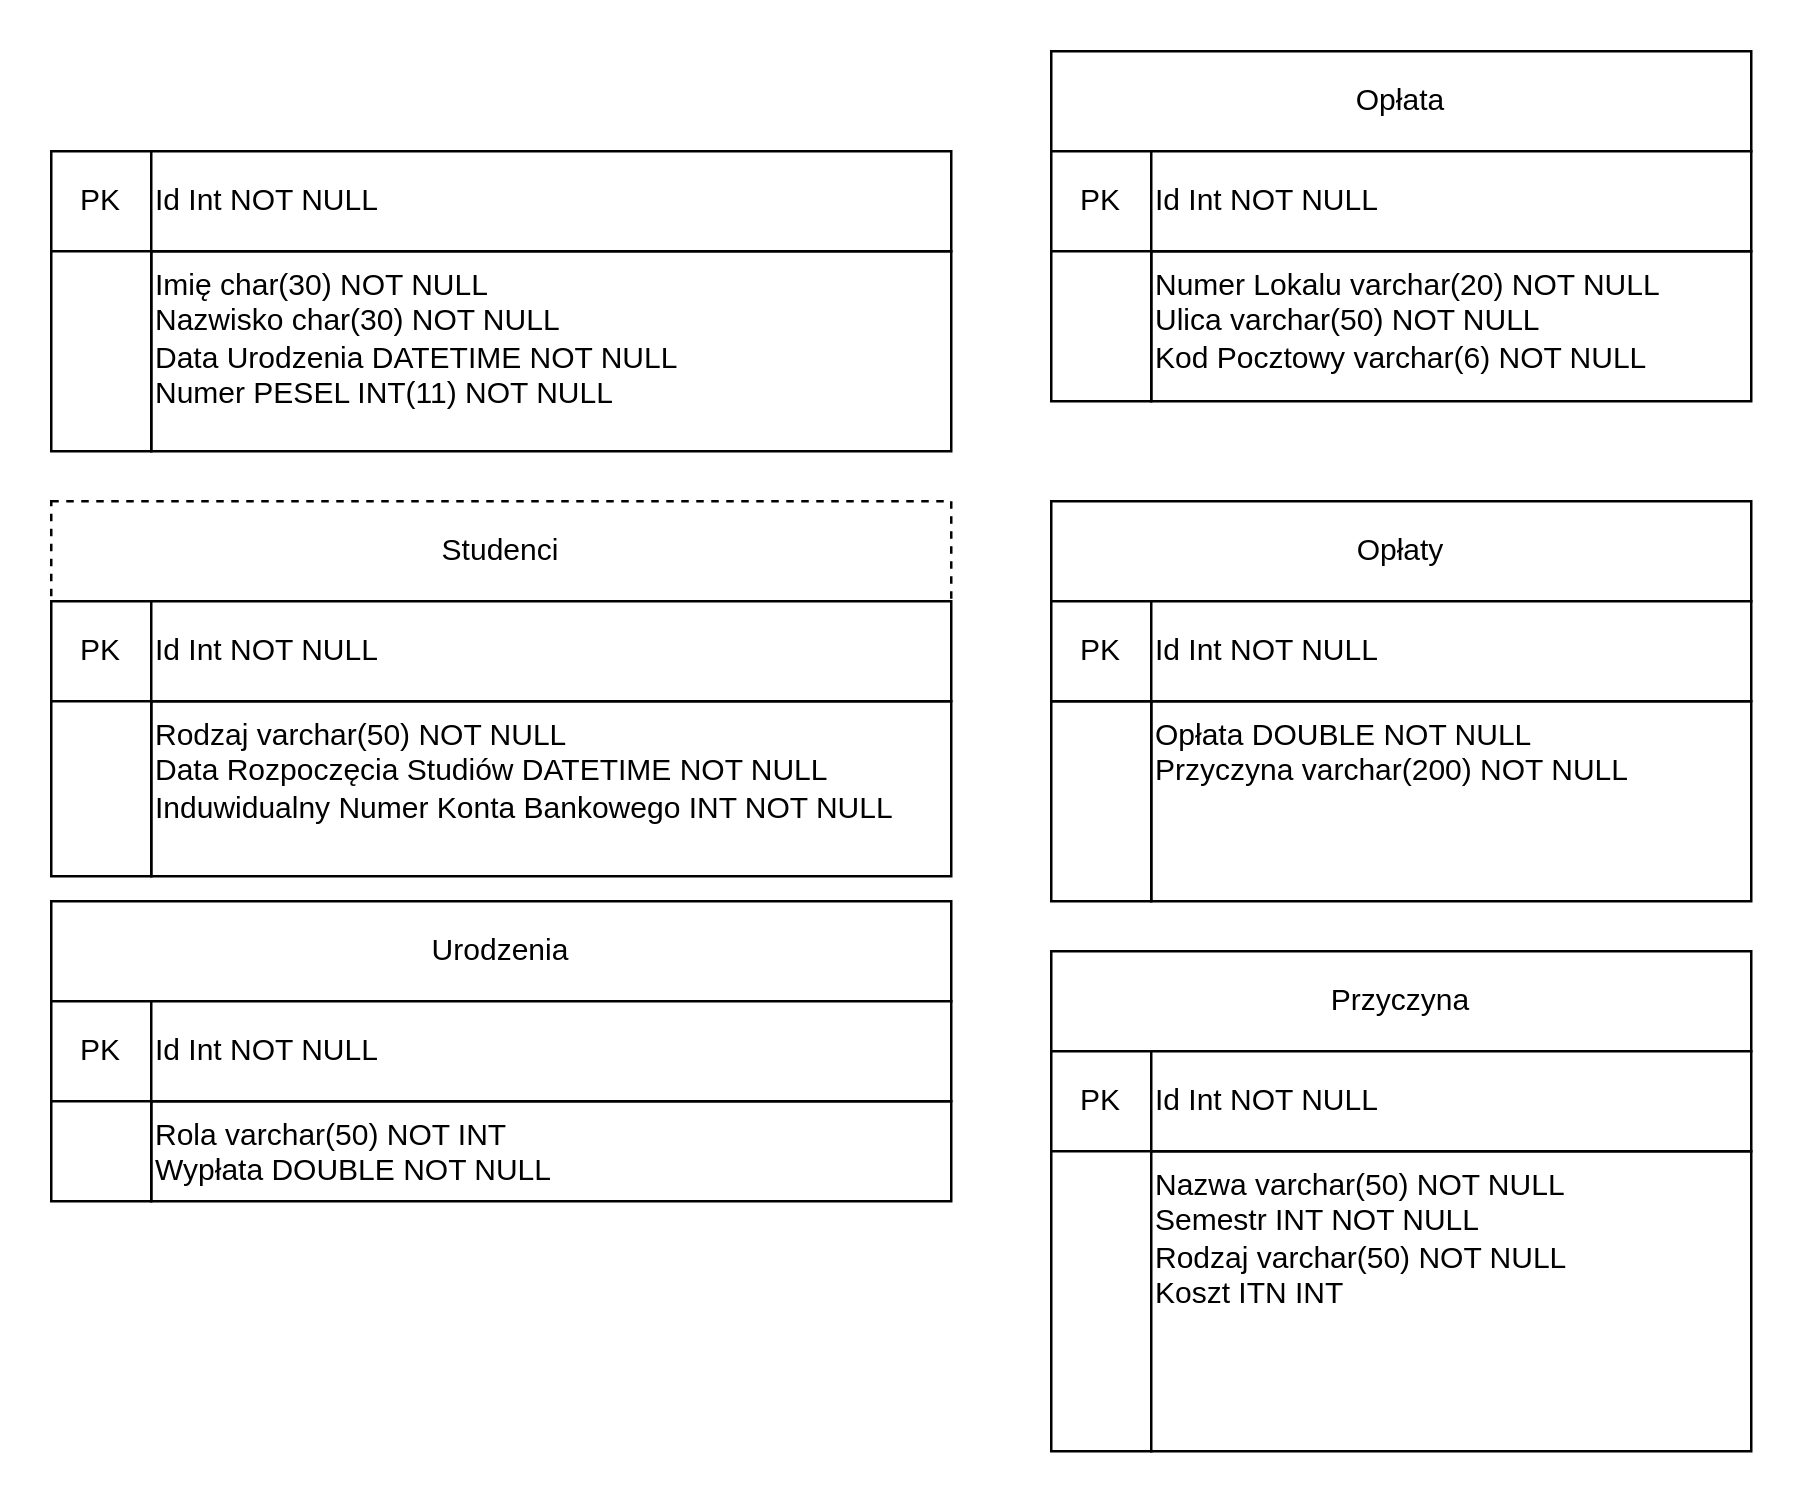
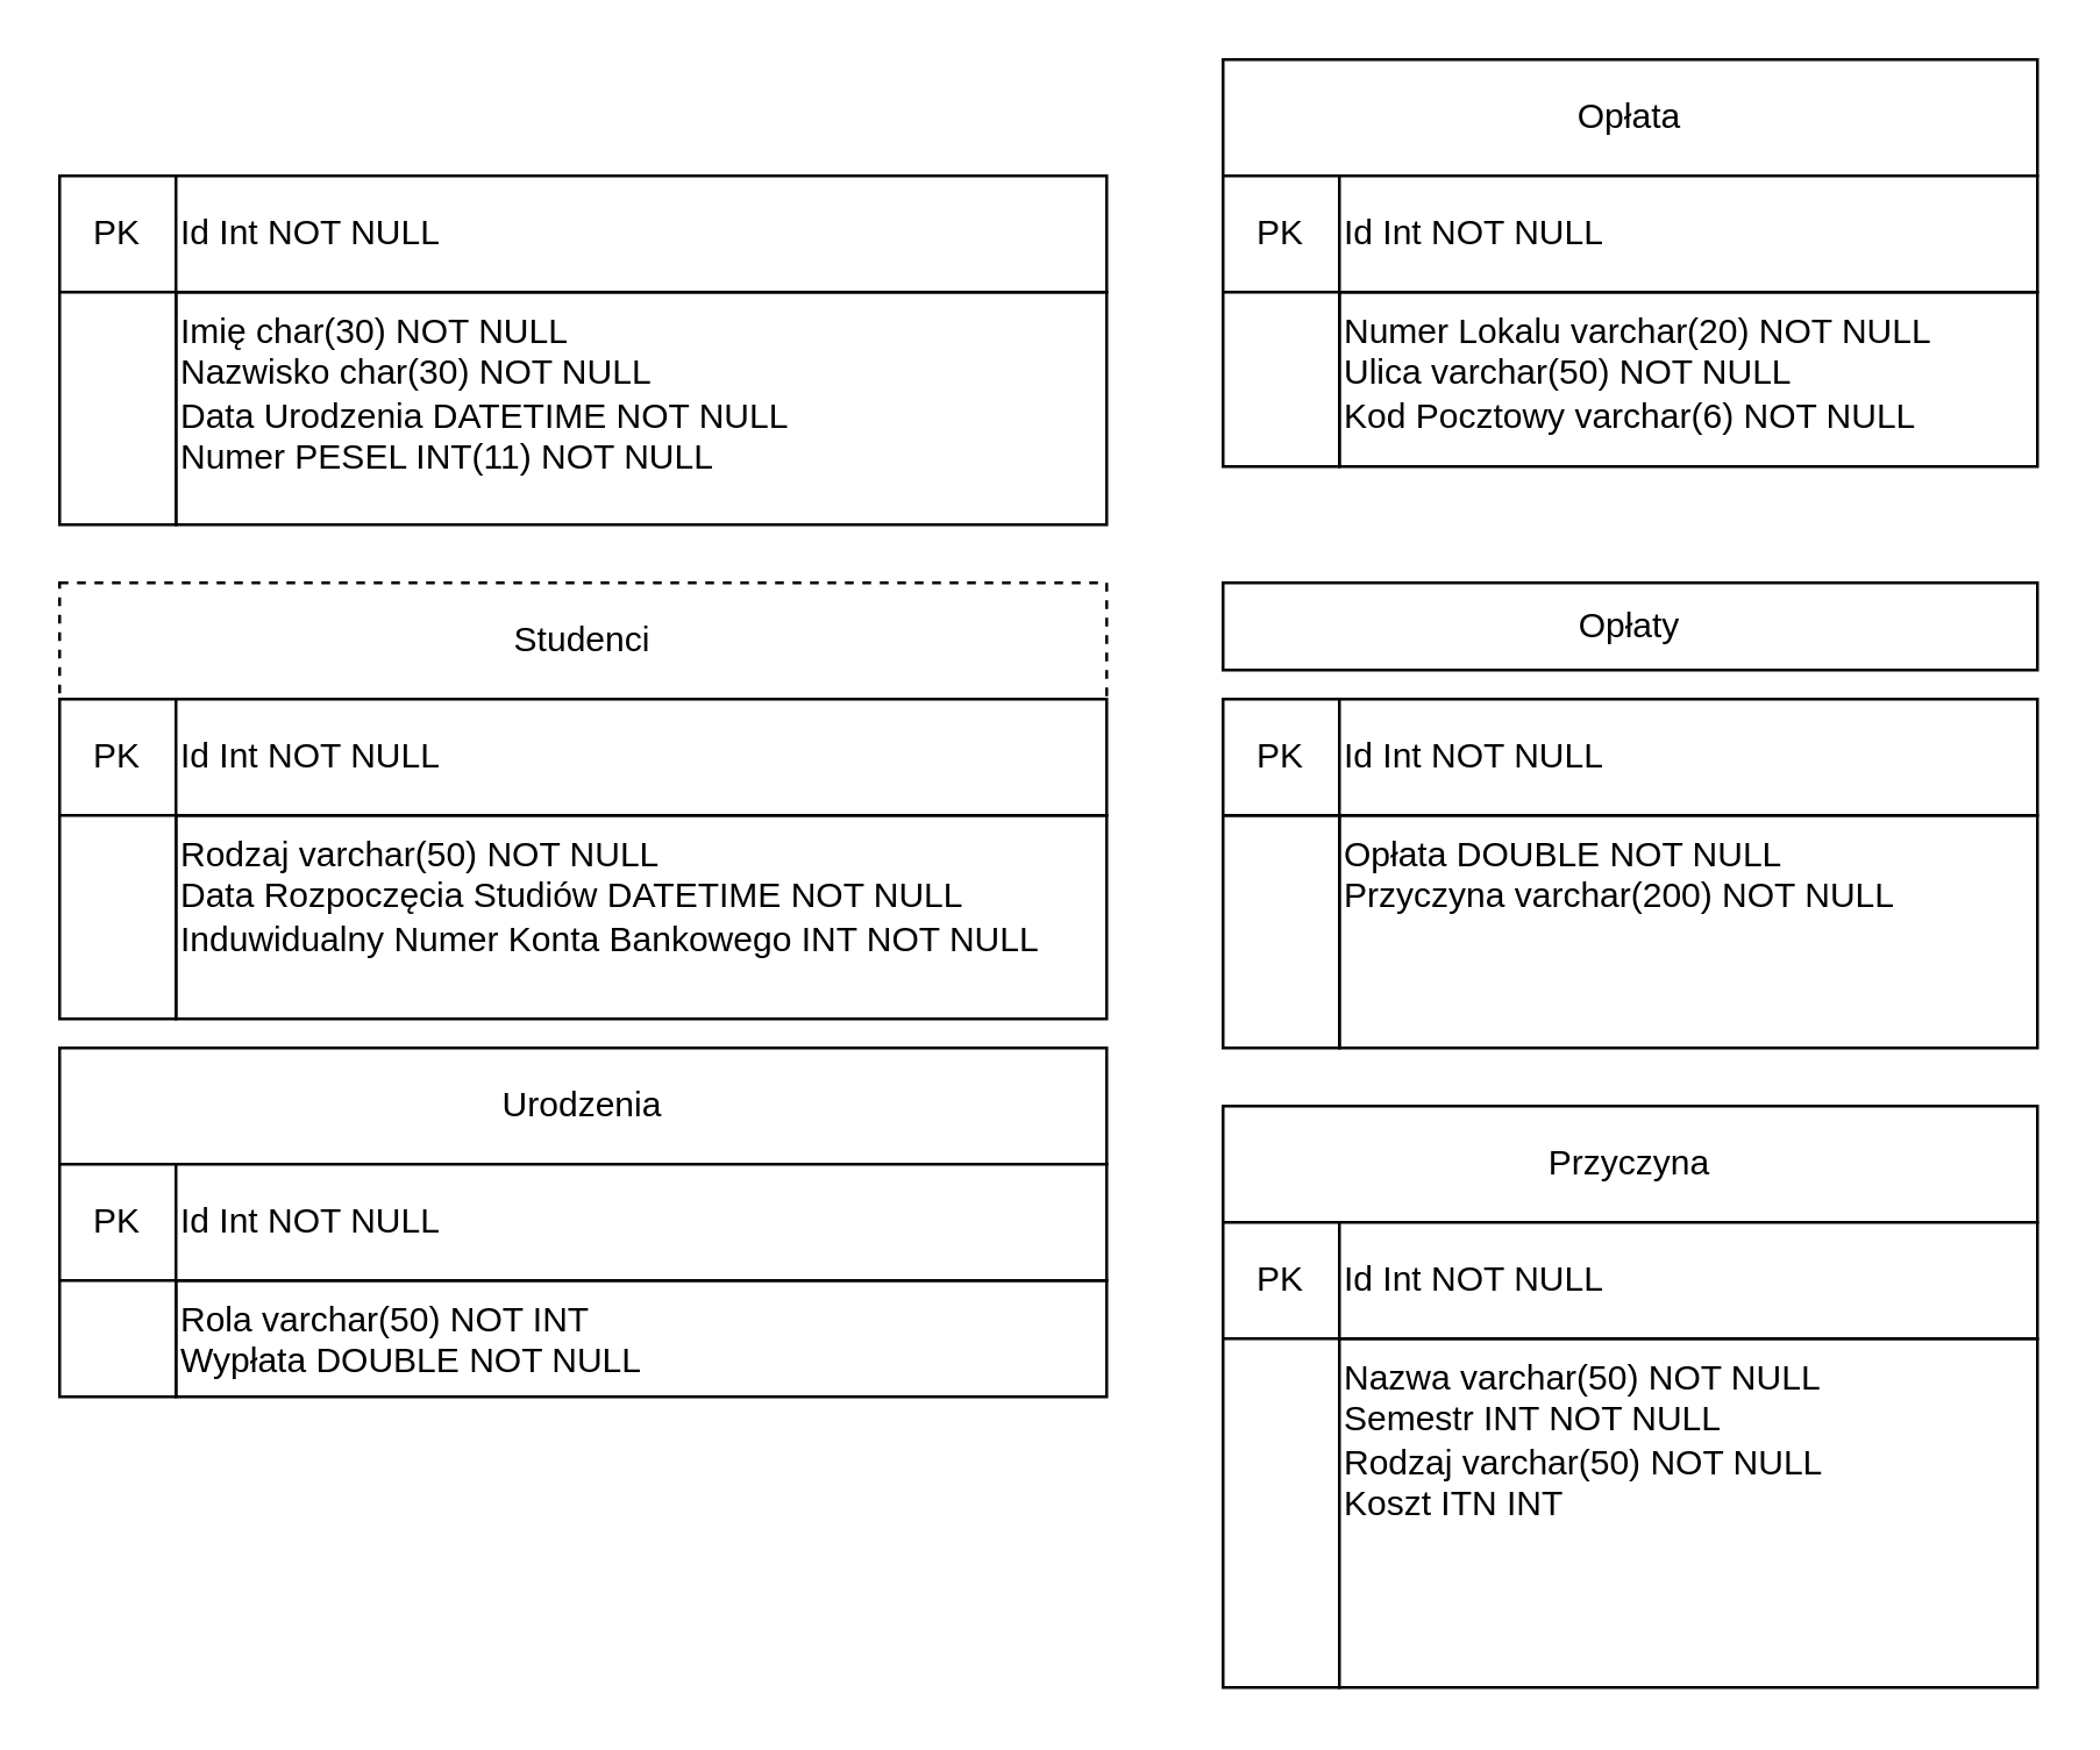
  <mxCell id="0" />
  <mxCell id="1" parent="0" />
  <mxCell id="2" value="&lt;div&gt;Imię char(30) NOT NULL&lt;/div&gt;&lt;div&gt;Nazwisko char(30) NOT NULL&lt;/div&gt;&lt;div&gt;Data Urodzenia DATETIME NOT NULL&lt;/div&gt;&lt;div&gt;Numer PESEL INT(11) NOT NULL&lt;br&gt;&lt;/div&gt;&lt;div&gt;&lt;br&gt;&lt;/div&gt;" style="rounded=0;whiteSpace=wrap;html=1;fontFamily=Helvetica;align=left;verticalAlign=top;" vertex="1" parent="1"><mxGeometry x="60" y="100" width="320" height="80" as="geometry" /></mxCell>
  <mxCell id="3" value="PK" style="rounded=0;whiteSpace=wrap;html=1;fontFamily=Helvetica;" vertex="1" parent="1"><mxGeometry x="20" y="60" width="40" height="40" as="geometry" /></mxCell>
  <mxCell id="4" value="" style="rounded=0;whiteSpace=wrap;html=1;fontFamily=Helvetica;" vertex="1" parent="1"><mxGeometry x="20" y="100" width="40" height="80" as="geometry" /></mxCell>
  <mxCell id="5" value="&lt;div&gt;Id Int NOT NULL&lt;br&gt;&lt;/div&gt;" style="rounded=0;whiteSpace=wrap;html=1;align=left;fontFamily=Helvetica;" vertex="1" parent="1"><mxGeometry x="60" y="60" width="320" height="40" as="geometry" /></mxCell>
  <mxCell id="6" value="&lt;div&gt;Rodzaj varchar(50) NOT NULL&lt;/div&gt;&lt;div&gt;Data Rozpoczęcia Studiów DATETIME NOT NULL&lt;/div&gt;&lt;div&gt;Induwidualny Numer Konta Bankowego INT NOT NULL&lt;br&gt;&lt;/div&gt;" style="rounded=0;whiteSpace=wrap;html=1;align=left;verticalAlign=top;fontFamily=Helvetica;" vertex="1" parent="1"><mxGeometry x="60" y="280" width="320" height="70" as="geometry" /></mxCell>
  <mxCell id="7" value="Studenci" style="rounded=0;whiteSpace=wrap;html=1;fontFamily=Helvetica;dashed=1;" vertex="1" parent="1"><mxGeometry x="20" y="200" width="360" height="40" as="geometry" /></mxCell>
  <mxCell id="8" value="PK" style="rounded=0;whiteSpace=wrap;html=1;fontFamily=Helvetica;" vertex="1" parent="1"><mxGeometry x="20" y="240" width="40" height="40" as="geometry" /></mxCell>
  <mxCell id="9" value="Id Int NOT NULL" style="rounded=0;whiteSpace=wrap;html=1;align=left;fontFamily=Helvetica;" vertex="1" parent="1"><mxGeometry x="60" y="240" width="320" height="40" as="geometry" /></mxCell>
  <mxCell id="10" value="" style="rounded=0;whiteSpace=wrap;html=1;fontFamily=Helvetica;" vertex="1" parent="1"><mxGeometry x="20" y="280" width="40" height="70" as="geometry" /></mxCell>
  <mxCell id="11" value="&lt;div&gt;Rola varchar(50) NOT INT&lt;/div&gt;&lt;div&gt;Wypłata DOUBLE NOT NULL&lt;br&gt;&lt;/div&gt;&lt;div&gt;&lt;br&gt;&lt;/div&gt;" style="rounded=0;whiteSpace=wrap;html=1;align=left;verticalAlign=top;fontFamily=Helvetica;" vertex="1" parent="1"><mxGeometry x="60" y="440" width="320" height="40" as="geometry" /></mxCell>
  <mxCell id="12" value="Urodzenia" style="rounded=0;whiteSpace=wrap;html=1;fontFamily=Helvetica;" vertex="1" parent="1"><mxGeometry x="20" y="360" width="360" height="40" as="geometry" /></mxCell>
  <mxCell id="13" value="PK" style="rounded=0;whiteSpace=wrap;html=1;fontFamily=Helvetica;" vertex="1" parent="1"><mxGeometry x="20" y="400" width="40" height="40" as="geometry" /></mxCell>
  <mxCell id="14" value="" style="rounded=0;whiteSpace=wrap;html=1;fontFamily=Helvetica;" vertex="1" parent="1"><mxGeometry x="20" y="440" width="40" height="40" as="geometry" /></mxCell>
  <mxCell id="15" value="Id Int NOT NULL" style="rounded=0;whiteSpace=wrap;html=1;align=left;fontFamily=Helvetica;" vertex="1" parent="1"><mxGeometry x="60" y="400" width="320" height="40" as="geometry" /></mxCell>
  <mxCell id="16" value="&lt;div&gt;Numer Lokalu varchar(20) NOT NULL&lt;/div&gt;&lt;div&gt;Ulica varchar(50) NOT NULL&lt;/div&gt;&lt;div&gt;Kod Pocztowy varchar(6) NOT NULL&lt;/div&gt;&lt;div&gt;&lt;br&gt;&lt;/div&gt;" style="rounded=0;whiteSpace=wrap;html=1;align=left;verticalAlign=top;fontFamily=Helvetica;" vertex="1" parent="1"><mxGeometry x="460" y="100" width="240" height="60" as="geometry" /></mxCell>
  <mxCell id="17" value="Opłata" style="rounded=0;whiteSpace=wrap;html=1;fontFamily=Helvetica;" vertex="1" parent="1"><mxGeometry x="420" y="20" width="280" height="40" as="geometry" /></mxCell>
  <mxCell id="18" value="PK" style="rounded=0;whiteSpace=wrap;html=1;fontFamily=Helvetica;" vertex="1" parent="1"><mxGeometry x="420" y="60" width="40" height="40" as="geometry" /></mxCell>
  <mxCell id="19" value="" style="rounded=0;whiteSpace=wrap;html=1;fontFamily=Helvetica;" vertex="1" parent="1"><mxGeometry x="420" y="100" width="40" height="60" as="geometry" /></mxCell>
  <mxCell id="20" value="&lt;div&gt;Id Int NOT NULL&lt;br&gt;&lt;/div&gt;" style="rounded=0;whiteSpace=wrap;html=1;align=left;fontFamily=Helvetica;" vertex="1" parent="1"><mxGeometry x="460" y="60" width="240" height="40" as="geometry" /></mxCell>
  <mxCell id="21" value="&lt;div&gt;Opłata DOUBLE NOT NULL&lt;/div&gt;&lt;div&gt;Przyczyna varchar(200) NOT NULL&lt;/div&gt;&lt;div&gt;&lt;br&gt;&lt;/div&gt;" style="rounded=0;whiteSpace=wrap;html=1;align=left;verticalAlign=top;" vertex="1" parent="1"><mxGeometry x="460" y="280" width="240" height="80" as="geometry" /></mxCell>
- <mxCell id="22" value="Opłaty" style="rounded=0;whiteSpace=wrap;html=1;" vertex="1" parent="1"><mxGeometry x="420" y="200" width="280" height="40" as="geometry" /></mxCell>
+ <mxCell id="22" value="Opłaty" style="rounded=0;whiteSpace=wrap;html=1;" vertex="1" parent="1"><mxGeometry x="420" y="200" width="280" height="30" as="geometry" /></mxCell>
  <mxCell id="23" value="" style="rounded=0;whiteSpace=wrap;html=1;" vertex="1" parent="1"><mxGeometry x="420" y="280" width="40" height="80" as="geometry" /></mxCell>
  <mxCell id="24" value="PK" style="rounded=0;whiteSpace=wrap;html=1;fontFamily=Helvetica;" vertex="1" parent="1"><mxGeometry x="420" y="240" width="40" height="40" as="geometry" /></mxCell>
  <mxCell id="25" value="&lt;div&gt;Id Int NOT NULL&lt;br&gt;&lt;/div&gt;" style="rounded=0;whiteSpace=wrap;html=1;align=left;fontFamily=Helvetica;" vertex="1" parent="1"><mxGeometry x="460" y="240" width="240" height="40" as="geometry" /></mxCell>
  <mxCell id="26" value="Przyczyna" style="rounded=0;whiteSpace=wrap;html=1;" vertex="1" parent="1"><mxGeometry x="420" y="380" width="280" height="40" as="geometry" /></mxCell>
  <mxCell id="27" value="PK" style="rounded=0;whiteSpace=wrap;html=1;" vertex="1" parent="1"><mxGeometry x="420" y="420" width="40" height="40" as="geometry" /></mxCell>
  <mxCell id="28" value="" style="rounded=0;whiteSpace=wrap;html=1;" vertex="1" parent="1"><mxGeometry x="420" y="460" width="40" height="120" as="geometry" /></mxCell>
  <mxCell id="29" value="&lt;div&gt;Nazwa varchar(50) NOT NULL&lt;/div&gt;&lt;div&gt;Semestr INT NOT NULL&lt;/div&gt;&lt;div&gt;Rodzaj varchar(50) NOT NULL&lt;br&gt;&lt;/div&gt;&lt;div&gt;Koszt ITN INT&lt;br&gt;&lt;/div&gt;" style="rounded=0;whiteSpace=wrap;html=1;align=left;verticalAlign=top;" vertex="1" parent="1"><mxGeometry x="460" y="460" width="240" height="120" as="geometry" /></mxCell>
  <mxCell id="30" value="&lt;div&gt;Id Int NOT NULL&lt;br&gt;&lt;/div&gt;" style="rounded=0;whiteSpace=wrap;html=1;align=left;fontFamily=Helvetica;" vertex="1" parent="1"><mxGeometry x="460" y="420" width="240" height="40" as="geometry" /></mxCell>
